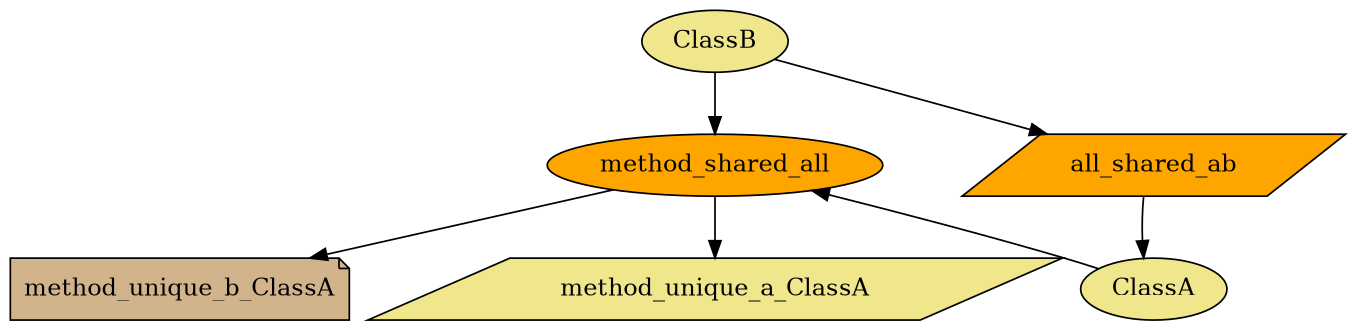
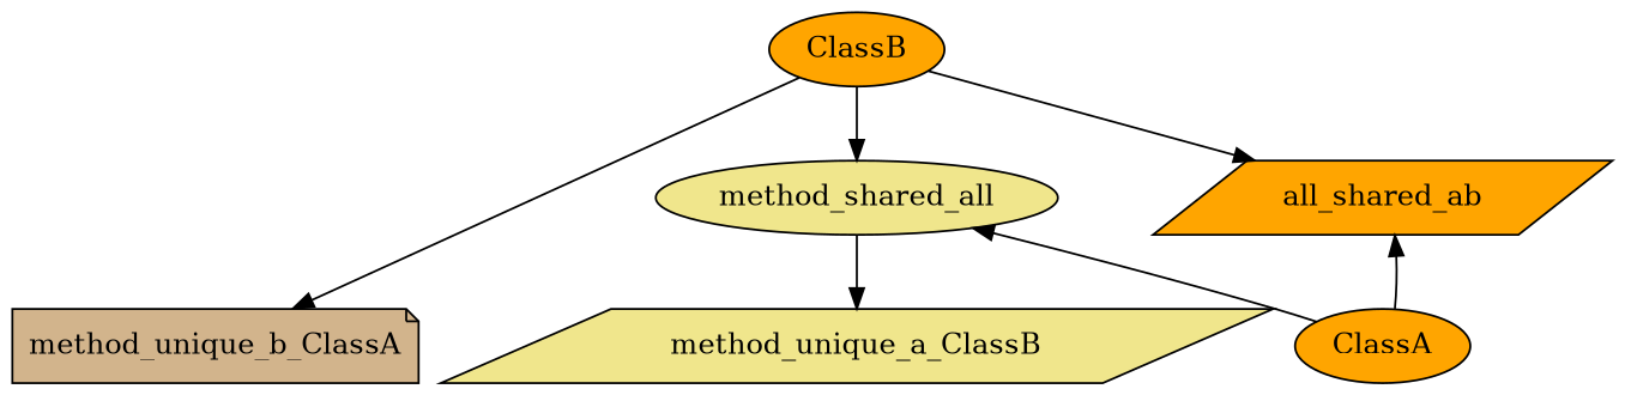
  digraph {
    rankdir=TB
    node [fillcolor=khaki shape=ellipse style=filled]
-   method_shared_all [fillcolor=orange]
+   method_shared_all
    n2 [fillcolor=orange label=all_shared_ab shape=parallelogram]
-   method_unique_a_ClassA [shape=parallelogram]
+   method_unique_a_ClassA [shape=parallelogram label=method_unique_a_ClassB]
    n4 [fillcolor=tan label=method_unique_b_ClassA shape=note]
-   ClassA
-   ClassB
+   ClassA [fillcolor=orange]
+   ClassB [fillcolor=orange]
    subgraph sub_1 {
      rank=same
      method_shared_all
      n2
    }
    subgraph sub_2 {
      rank=same
      method_unique_a_ClassA
    }
    subgraph sub_3 {
      rank=same
      n4
    }
    method_shared_all -> method_unique_a_ClassA
    ClassA -> method_shared_all
-   n2 -> ClassA
+   ClassA -> n2
    ClassB -> method_shared_all
    ClassB -> n2
-   method_shared_all -> n4
+   ClassB -> n4
  }
